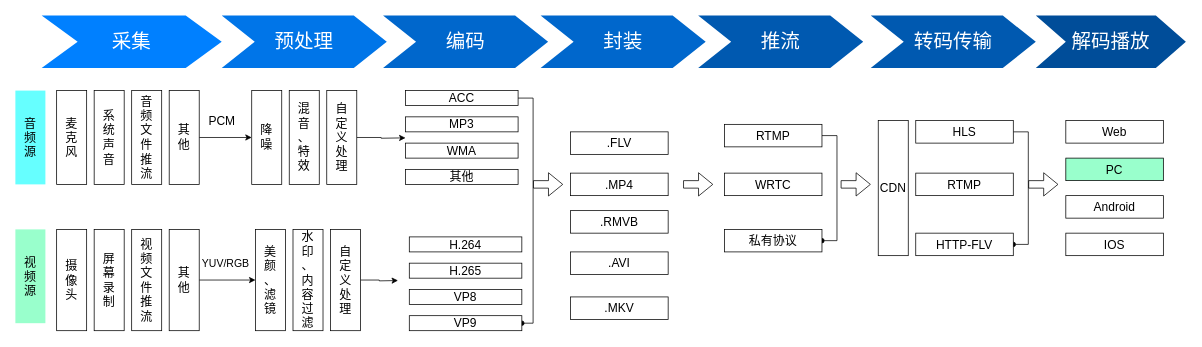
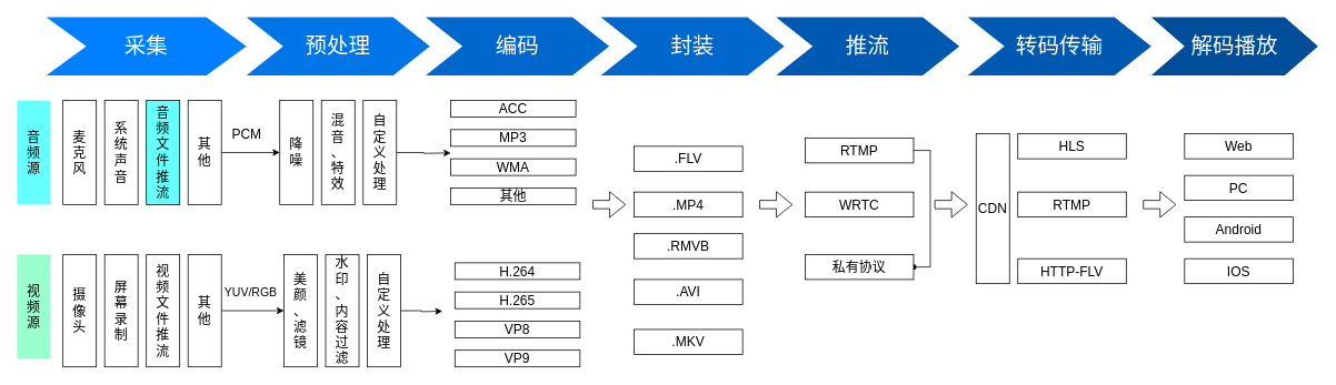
  <mxCell id="0" />
  <mxCell id="1" parent="0" />
  <mxCell id="2" value="采集" style="shape=step;whiteSpace=wrap;html=1;fontSize=26;fillColor=#0080FF;fontColor=#FFFFFF;strokeColor=none;" parent="1" vertex="1"><mxGeometry x="55" y="20" width="240" height="70" as="geometry" /></mxCell>
  <mxCell id="3" value="预处理" style="shape=step;whiteSpace=wrap;html=1;fontSize=26;fillColor=#0075E8;fontColor=#FFFFFF;strokeColor=none;" parent="1" vertex="1"><mxGeometry x="295" y="20" width="220" height="70" as="geometry" /></mxCell>
  <mxCell id="4" value="编码" style="shape=step;whiteSpace=wrap;html=1;fontSize=26;fillColor=#0067CC;fontColor=#FFFFFF;strokeColor=none;" parent="1" vertex="1"><mxGeometry x="510" y="20" width="220" height="70" as="geometry" /></mxCell>
  <mxCell id="5" value="推流" style="shape=step;whiteSpace=wrap;html=1;fontSize=26;fillColor=#0059B0;fontColor=#FFFFFF;strokeColor=none;" parent="1" vertex="1"><mxGeometry x="930" y="20" width="220" height="70" as="geometry" /></mxCell>
  <mxCell id="6" value="解码播放" style="shape=step;whiteSpace=wrap;html=1;fontSize=26;fillColor=#004D99;fontColor=#FFFFFF;strokeColor=none;" parent="1" vertex="1"><mxGeometry x="1380" y="20" width="200" height="70" as="geometry" /></mxCell>
  <mxCell id="7" value="摄&lt;br style=&quot;font-size: 16px;&quot;&gt;像&lt;br style=&quot;font-size: 16px;&quot;&gt;头" style="rounded=0;whiteSpace=wrap;html=1;horizontal=1;fontSize=16;" vertex="1" parent="1"><mxGeometry x="75" y="305" width="40" height="135" as="geometry" /></mxCell>
  <mxCell id="8" value="屏&lt;br style=&quot;font-size: 16px;&quot;&gt;幕&lt;br style=&quot;font-size: 16px;&quot;&gt;录&lt;br style=&quot;font-size: 16px;&quot;&gt;制" style="rounded=0;whiteSpace=wrap;html=1;horizontal=1;fontSize=16;" vertex="1" parent="1"><mxGeometry x="125" y="305" width="40" height="135" as="geometry" /></mxCell>
  <mxCell id="9" value="视&lt;br style=&quot;font-size: 16px;&quot;&gt;频&lt;br style=&quot;font-size: 16px;&quot;&gt;文&lt;br style=&quot;font-size: 16px;&quot;&gt;件&lt;br style=&quot;font-size: 16px;&quot;&gt;推&lt;br style=&quot;font-size: 16px;&quot;&gt;流" style="rounded=0;whiteSpace=wrap;html=1;horizontal=1;fontSize=16;" vertex="1" parent="1"><mxGeometry x="175" y="305" width="40" height="135" as="geometry" /></mxCell>
  <mxCell id="10" style="edgeStyle=orthogonalEdgeStyle;rounded=0;orthogonalLoop=1;jettySize=auto;html=1;entryX=0;entryY=0.5;entryDx=0;entryDy=0;fontSize=16;" edge="1" parent="1" source="11" target="21"><mxGeometry relative="1" as="geometry" /></mxCell>
  <mxCell id="11" value="其&lt;br style=&quot;font-size: 16px;&quot;&gt;他" style="rounded=0;whiteSpace=wrap;html=1;horizontal=1;fontSize=16;" vertex="1" parent="1"><mxGeometry x="225" y="305" width="40" height="135" as="geometry" /></mxCell>
  <mxCell id="12" value="麦&lt;br style=&quot;font-size: 16px;&quot;&gt;克&lt;br style=&quot;font-size: 16px;&quot;&gt;风" style="rounded=0;whiteSpace=wrap;html=1;horizontal=1;fontSize=16;" vertex="1" parent="1"><mxGeometry x="75" y="120" width="40" height="125" as="geometry" /></mxCell>
  <mxCell id="13" value="系&lt;br style=&quot;font-size: 16px;&quot;&gt;统&lt;br style=&quot;font-size: 16px;&quot;&gt;声&lt;br style=&quot;font-size: 16px;&quot;&gt;音" style="rounded=0;whiteSpace=wrap;html=1;horizontal=1;fontSize=16;" vertex="1" parent="1"><mxGeometry x="125" y="120" width="40" height="125" as="geometry" /></mxCell>
- <mxCell id="14" value="音&lt;br style=&quot;font-size: 16px;&quot;&gt;频&lt;br style=&quot;font-size: 16px;&quot;&gt;文&lt;br style=&quot;font-size: 16px;&quot;&gt;件&lt;br style=&quot;font-size: 16px;&quot;&gt;推&lt;br style=&quot;font-size: 16px;&quot;&gt;流" style="rounded=0;whiteSpace=wrap;html=1;horizontal=1;fontSize=16;" vertex="1" parent="1"><mxGeometry x="175" y="120" width="40" height="125" as="geometry" /></mxCell>
+ <mxCell id="14" value="音&lt;br style=&quot;font-size: 16px;&quot;&gt;频&lt;br style=&quot;font-size: 16px;&quot;&gt;文&lt;br style=&quot;font-size: 16px;&quot;&gt;件&lt;br style=&quot;font-size: 16px;&quot;&gt;推&lt;br style=&quot;font-size: 16px;&quot;&gt;流" style="rounded=0;whiteSpace=wrap;html=1;horizontal=1;fontSize=16;fillColor=#66ffff;" vertex="1" parent="1"><mxGeometry x="175" y="120" width="40" height="125" as="geometry" /></mxCell>
  <mxCell id="15" style="edgeStyle=orthogonalEdgeStyle;rounded=0;orthogonalLoop=1;jettySize=auto;html=1;exitX=1;exitY=0.5;exitDx=0;exitDy=0;entryX=0;entryY=0.5;entryDx=0;entryDy=0;fontSize=16;" edge="1" parent="1" source="16" target="17"><mxGeometry relative="1" as="geometry" /></mxCell>
  <mxCell id="16" value="其&lt;br style=&quot;font-size: 16px;&quot;&gt;他" style="rounded=0;whiteSpace=wrap;html=1;horizontal=1;fontSize=16;" vertex="1" parent="1"><mxGeometry x="225" y="120" width="40" height="125" as="geometry" /></mxCell>
  <mxCell id="17" value="降&lt;br style=&quot;font-size: 16px;&quot;&gt;噪" style="rounded=0;whiteSpace=wrap;html=1;horizontal=1;fontSize=16;" vertex="1" parent="1"><mxGeometry x="335" y="120" width="40" height="125" as="geometry" /></mxCell>
  <mxCell id="18" value="混&lt;br style=&quot;font-size: 16px;&quot;&gt;音&lt;br style=&quot;font-size: 16px;&quot;&gt;、&lt;br style=&quot;font-size: 16px;&quot;&gt;特&lt;br style=&quot;font-size: 16px;&quot;&gt;效&lt;br style=&quot;font-size: 16px;&quot;&gt;" style="rounded=0;whiteSpace=wrap;html=1;horizontal=1;fontSize=16;" vertex="1" parent="1"><mxGeometry x="385" y="120" width="40" height="125" as="geometry" /></mxCell>
  <mxCell id="19" style="edgeStyle=orthogonalEdgeStyle;rounded=0;orthogonalLoop=1;jettySize=auto;html=1;exitX=1;exitY=0.5;exitDx=0;exitDy=0;fontColor=#000000;fontSize=16;" edge="1" parent="1" source="20"><mxGeometry relative="1" as="geometry"><mxPoint x="540" y="183" as="targetPoint" /></mxGeometry></mxCell>
  <mxCell id="20" value="自&lt;br style=&quot;font-size: 16px;&quot;&gt;定&lt;br style=&quot;font-size: 16px;&quot;&gt;义&lt;br style=&quot;font-size: 16px;&quot;&gt;处&lt;br style=&quot;font-size: 16px;&quot;&gt;理" style="rounded=0;whiteSpace=wrap;html=1;horizontal=1;fontSize=16;" vertex="1" parent="1"><mxGeometry x="435" y="120" width="40" height="125" as="geometry" /></mxCell>
  <mxCell id="21" value="美&lt;br style=&quot;font-size: 16px;&quot;&gt;颜&lt;br style=&quot;font-size: 16px;&quot;&gt;、&lt;br style=&quot;font-size: 16px;&quot;&gt;滤&lt;br style=&quot;font-size: 16px;&quot;&gt;镜" style="rounded=0;whiteSpace=wrap;html=1;horizontal=1;fontSize=16;" vertex="1" parent="1"><mxGeometry x="340" y="305" width="40" height="135" as="geometry" /></mxCell>
  <mxCell id="22" value="水&lt;br style=&quot;font-size: 16px;&quot;&gt;印&lt;br style=&quot;font-size: 16px;&quot;&gt;、&lt;br style=&quot;font-size: 16px;&quot;&gt;内&lt;br style=&quot;font-size: 16px;&quot;&gt;容&lt;br style=&quot;font-size: 16px;&quot;&gt;过&lt;br style=&quot;font-size: 16px;&quot;&gt;滤" style="rounded=0;whiteSpace=wrap;html=1;horizontal=1;fontSize=16;" vertex="1" parent="1"><mxGeometry x="390" y="305" width="40" height="135" as="geometry" /></mxCell>
  <mxCell id="23" style="edgeStyle=orthogonalEdgeStyle;rounded=0;orthogonalLoop=1;jettySize=auto;html=1;exitX=1;exitY=0.5;exitDx=0;exitDy=0;endArrow=classic;endFill=1;fontSize=14;fontColor=#000000;" edge="1" parent="1" source="24"><mxGeometry relative="1" as="geometry"><mxPoint x="530" y="373.143" as="targetPoint" /></mxGeometry></mxCell>
  <mxCell id="24" value="自&lt;br style=&quot;font-size: 16px;&quot;&gt;定&lt;br style=&quot;font-size: 16px;&quot;&gt;义&lt;br style=&quot;font-size: 16px;&quot;&gt;处&lt;br style=&quot;font-size: 16px;&quot;&gt;理" style="rounded=0;whiteSpace=wrap;html=1;horizontal=1;fontSize=16;" vertex="1" parent="1"><mxGeometry x="440" y="305" width="40" height="135" as="geometry" /></mxCell>
  <mxCell id="25" value="PCM" style="text;html=1;align=center;verticalAlign=middle;resizable=0;points=[];autosize=1;fontSize=16;" vertex="1" parent="1"><mxGeometry x="270" y="150" width="50" height="20" as="geometry" /></mxCell>
  <mxCell id="26" value="YUV/RGB" style="text;html=1;align=center;verticalAlign=middle;resizable=0;points=[];autosize=1;fontSize=14;" vertex="1" parent="1"><mxGeometry x="260" y="340" width="80" height="20" as="geometry" /></mxCell>
  <mxCell id="27" value="封装" style="shape=step;whiteSpace=wrap;html=1;fontSize=26;fillColor=#0067CC;fontColor=#FFFFFF;strokeColor=none;" vertex="1" parent="1"><mxGeometry x="720" y="20" width="220" height="70" as="geometry" /></mxCell>
  <mxCell id="28" value="音&lt;br style=&quot;font-size: 16px;&quot;&gt;频&lt;br style=&quot;font-size: 16px;&quot;&gt;源" style="rounded=0;whiteSpace=wrap;html=1;horizontal=1;strokeColor=none;fillColor=#66FFFF;fontSize=16;" vertex="1" parent="1"><mxGeometry x="20" y="120" width="40" height="125" as="geometry" /></mxCell>
  <mxCell id="29" value="视&lt;br style=&quot;font-size: 16px;&quot;&gt;频&lt;br style=&quot;font-size: 16px;&quot;&gt;源" style="rounded=0;whiteSpace=wrap;html=1;horizontal=1;fillColor=#99FFCC;strokeColor=none;fontSize=16;" vertex="1" parent="1"><mxGeometry x="20" y="305" width="40" height="125" as="geometry" /></mxCell>
- <mxCell id="30" style="edgeStyle=orthogonalEdgeStyle;rounded=0;orthogonalLoop=1;jettySize=auto;html=1;exitX=1;exitY=0.5;exitDx=0;exitDy=0;entryX=1;entryY=0.5;entryDx=0;entryDy=0;endArrow=oval;endFill=1;fontSize=14;fontColor=#000000;" edge="1" parent="1" source="31" target="38"><mxGeometry relative="1" as="geometry"><Array as="points"><mxPoint x="710" y="130" /><mxPoint x="710" y="430" /></Array></mxGeometry></mxCell>
  <mxCell id="31" value="ACC" style="rounded=0;whiteSpace=wrap;html=1;strokeColor=#000000;fontColor=#000000;fontSize=16;" vertex="1" parent="1"><mxGeometry x="540" y="120" width="150" height="20" as="geometry" /></mxCell>
  <mxCell id="32" value="MP3" style="rounded=0;whiteSpace=wrap;html=1;strokeColor=#000000;fontColor=#000000;fontSize=16;" vertex="1" parent="1"><mxGeometry x="540" y="155" width="150" height="20" as="geometry" /></mxCell>
  <mxCell id="33" value="WMA" style="rounded=0;whiteSpace=wrap;html=1;strokeColor=#000000;fontColor=#000000;fontSize=16;" vertex="1" parent="1"><mxGeometry x="540" y="190" width="150" height="20" as="geometry" /></mxCell>
  <mxCell id="34" value="其他" style="rounded=0;whiteSpace=wrap;html=1;strokeColor=#000000;fontColor=#000000;fontSize=16;" vertex="1" parent="1"><mxGeometry x="540" y="225" width="150" height="20" as="geometry" /></mxCell>
  <mxCell id="35" value="H.264" style="rounded=0;whiteSpace=wrap;html=1;strokeColor=#000000;fontColor=#000000;fontSize=16;" vertex="1" parent="1"><mxGeometry x="545" y="315" width="150" height="20" as="geometry" /></mxCell>
  <mxCell id="36" value="H.265" style="rounded=0;whiteSpace=wrap;html=1;strokeColor=#000000;fontColor=#000000;fontSize=16;" vertex="1" parent="1"><mxGeometry x="545" y="350" width="150" height="20" as="geometry" /></mxCell>
  <mxCell id="37" value="VP8" style="rounded=0;whiteSpace=wrap;html=1;strokeColor=#000000;fontColor=#000000;fontSize=16;" vertex="1" parent="1"><mxGeometry x="545" y="385" width="150" height="20" as="geometry" /></mxCell>
  <mxCell id="38" value="VP9" style="rounded=0;whiteSpace=wrap;html=1;strokeColor=#000000;fontColor=#000000;fontSize=16;" vertex="1" parent="1"><mxGeometry x="545" y="420" width="150" height="20" as="geometry" /></mxCell>
  <mxCell id="39" value=".FLV" style="rounded=0;whiteSpace=wrap;html=1;strokeColor=#000000;fillColor=#ffffff;fontColor=#000000;fontSize=16;" vertex="1" parent="1"><mxGeometry x="760" y="175" width="130" height="30" as="geometry" /></mxCell>
  <mxCell id="40" value=".MP4" style="rounded=0;whiteSpace=wrap;html=1;strokeColor=#000000;fillColor=#ffffff;fontColor=#000000;fontSize=16;" vertex="1" parent="1"><mxGeometry x="760" y="230" width="130" height="30" as="geometry" /></mxCell>
  <mxCell id="41" value=".RMVB" style="rounded=0;whiteSpace=wrap;html=1;strokeColor=#000000;fillColor=#ffffff;fontColor=#000000;fontSize=16;" vertex="1" parent="1"><mxGeometry x="760" y="280" width="130" height="30" as="geometry" /></mxCell>
  <mxCell id="42" value=".AVI" style="rounded=0;whiteSpace=wrap;html=1;strokeColor=#000000;fillColor=#ffffff;fontColor=#000000;fontSize=16;" vertex="1" parent="1"><mxGeometry x="760" y="335" width="130" height="30" as="geometry" /></mxCell>
  <mxCell id="43" value=".MKV" style="rounded=0;whiteSpace=wrap;html=1;strokeColor=#000000;fillColor=#ffffff;fontColor=#000000;fontSize=16;" vertex="1" parent="1"><mxGeometry x="760" y="395" width="130" height="30" as="geometry" /></mxCell>
  <mxCell id="44" value="" style="shape=flexArrow;endArrow=classic;html=1;fontColor=#000000;fontSize=16;" edge="1" parent="1"><mxGeometry width="50" height="50" relative="1" as="geometry"><mxPoint x="710" y="245" as="sourcePoint" /><mxPoint x="750" y="245" as="targetPoint" /></mxGeometry></mxCell>
  <mxCell id="45" value="" style="shape=flexArrow;endArrow=classic;html=1;fontColor=#000000;fontSize=16;" edge="1" parent="1"><mxGeometry width="50" height="50" relative="1" as="geometry"><mxPoint x="910" y="245" as="sourcePoint" /><mxPoint x="950" y="245" as="targetPoint" /></mxGeometry></mxCell>
  <mxCell id="46" style="edgeStyle=orthogonalEdgeStyle;rounded=0;orthogonalLoop=1;jettySize=auto;html=1;exitX=1;exitY=0.5;exitDx=0;exitDy=0;entryX=1;entryY=0.5;entryDx=0;entryDy=0;endArrow=oval;endFill=1;fontColor=#000000;fontSize=16;" edge="1" parent="1" source="47" target="49"><mxGeometry relative="1" as="geometry" /></mxCell>
  <mxCell id="47" value="RTMP" style="rounded=0;whiteSpace=wrap;html=1;strokeColor=#000000;fillColor=#ffffff;fontColor=#000000;fontSize=16;" vertex="1" parent="1"><mxGeometry x="965" y="165" width="130" height="30" as="geometry" /></mxCell>
  <mxCell id="48" value="WRTC" style="rounded=0;whiteSpace=wrap;html=1;strokeColor=#000000;fillColor=#ffffff;fontColor=#000000;fontSize=16;" vertex="1" parent="1"><mxGeometry x="965" y="230" width="130" height="30" as="geometry" /></mxCell>
  <mxCell id="49" value="私有协议" style="rounded=0;whiteSpace=wrap;html=1;strokeColor=#000000;fillColor=#ffffff;fontColor=#000000;fontSize=16;" vertex="1" parent="1"><mxGeometry x="965" y="305" width="130" height="30" as="geometry" /></mxCell>
  <mxCell id="50" value="转码传输" style="shape=step;whiteSpace=wrap;html=1;fontSize=26;fillColor=#0059B0;fontColor=#FFFFFF;strokeColor=none;" vertex="1" parent="1"><mxGeometry x="1160" y="20" width="220" height="70" as="geometry" /></mxCell>
  <mxCell id="51" value="" style="shape=flexArrow;endArrow=classic;html=1;fontColor=#000000;fontSize=16;" edge="1" parent="1"><mxGeometry width="50" height="50" relative="1" as="geometry"><mxPoint x="1120" y="245" as="sourcePoint" /><mxPoint x="1160" y="245" as="targetPoint" /></mxGeometry></mxCell>
  <mxCell id="52" value="CDN" style="rounded=0;whiteSpace=wrap;html=1;horizontal=1;fontSize=16;" vertex="1" parent="1"><mxGeometry x="1170" y="160" width="40" height="180" as="geometry" /></mxCell>
- <mxCell id="53" style="edgeStyle=orthogonalEdgeStyle;rounded=0;orthogonalLoop=1;jettySize=auto;html=1;exitX=1;exitY=0.5;exitDx=0;exitDy=0;entryX=1;entryY=0.5;entryDx=0;entryDy=0;endArrow=oval;endFill=1;fontColor=#000000;fontSize=16;" edge="1" parent="1" source="54" target="56"><mxGeometry relative="1" as="geometry" /></mxCell>
  <mxCell id="54" value="HLS" style="rounded=0;whiteSpace=wrap;html=1;strokeColor=#000000;fillColor=#ffffff;fontColor=#000000;fontSize=16;" vertex="1" parent="1"><mxGeometry x="1220" y="160" width="130" height="30" as="geometry" /></mxCell>
  <mxCell id="55" value="RTMP" style="rounded=0;whiteSpace=wrap;html=1;strokeColor=#000000;fillColor=#ffffff;fontColor=#000000;fontSize=16;" vertex="1" parent="1"><mxGeometry x="1220" y="230" width="130" height="30" as="geometry" /></mxCell>
  <mxCell id="56" value="HTTP-FLV" style="rounded=0;whiteSpace=wrap;html=1;strokeColor=#000000;fillColor=#ffffff;fontColor=#000000;fontSize=16;" vertex="1" parent="1"><mxGeometry x="1220" y="310" width="130" height="30" as="geometry" /></mxCell>
  <mxCell id="57" value="IOS" style="rounded=0;whiteSpace=wrap;html=1;strokeColor=#000000;fillColor=#ffffff;fontColor=#000000;fontSize=16;" vertex="1" parent="1"><mxGeometry x="1420" y="310" width="130" height="30" as="geometry" /></mxCell>
  <mxCell id="58" value="Android" style="rounded=0;whiteSpace=wrap;html=1;strokeColor=#000000;fillColor=#ffffff;fontColor=#000000;fontSize=16;" vertex="1" parent="1"><mxGeometry x="1420" y="260" width="130" height="30" as="geometry" /></mxCell>
  <mxCell id="59" value="Web" style="rounded=0;whiteSpace=wrap;html=1;strokeColor=#000000;fillColor=#ffffff;fontColor=#000000;fontSize=16;" vertex="1" parent="1"><mxGeometry x="1420" y="160" width="130" height="30" as="geometry" /></mxCell>
- <mxCell id="60" value="PC" style="rounded=0;whiteSpace=wrap;html=1;strokeColor=#000000;fillColor=#99ffcc;fontColor=#000000;fontSize=16;" vertex="1" parent="1"><mxGeometry x="1420" y="210" width="130" height="30" as="geometry" /></mxCell>
+ <mxCell id="60" value="PC" style="rounded=0;whiteSpace=wrap;html=1;strokeColor=#000000;fillColor=#ffffff;fontColor=#000000;fontSize=16;" vertex="1" parent="1"><mxGeometry x="1420" y="210" width="130" height="30" as="geometry" /></mxCell>
  <mxCell id="61" value="" style="shape=flexArrow;endArrow=classic;html=1;fontColor=#000000;fontSize=16;" edge="1" parent="1"><mxGeometry width="50" height="50" relative="1" as="geometry"><mxPoint x="1370" y="245" as="sourcePoint" /><mxPoint x="1410" y="245" as="targetPoint" /></mxGeometry></mxCell>
